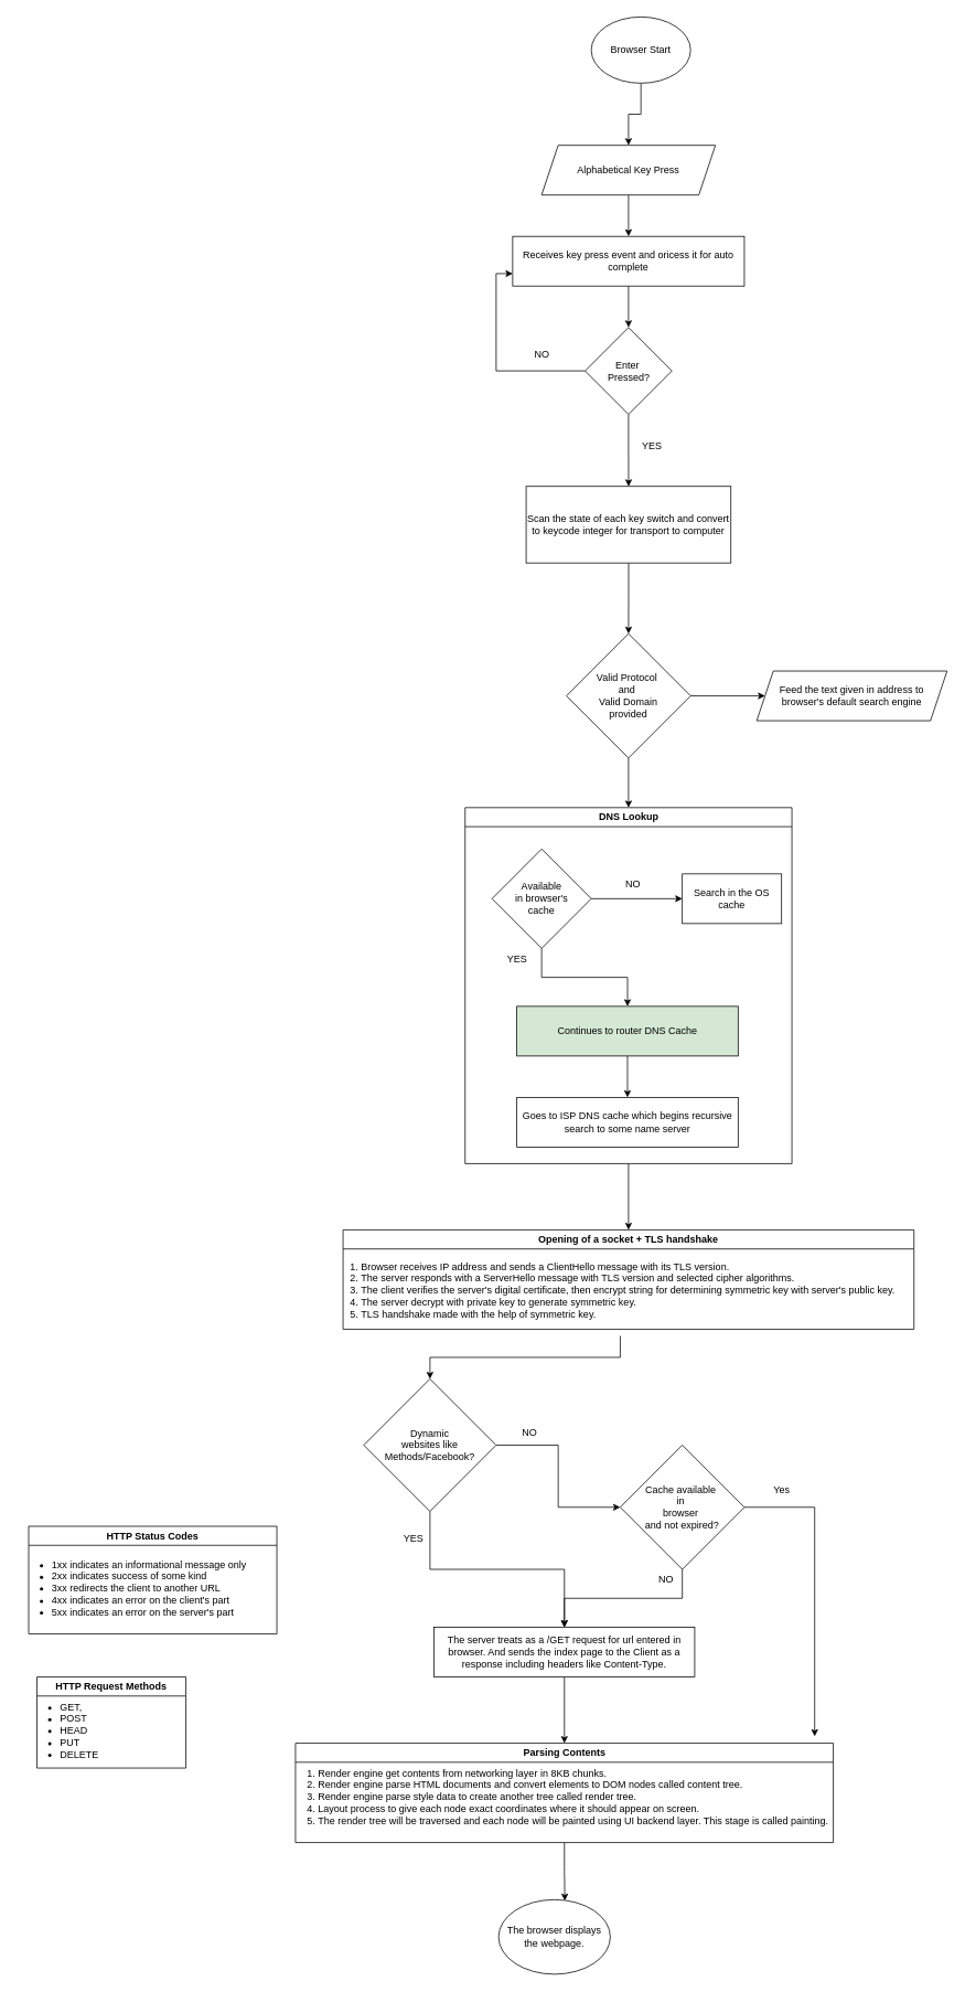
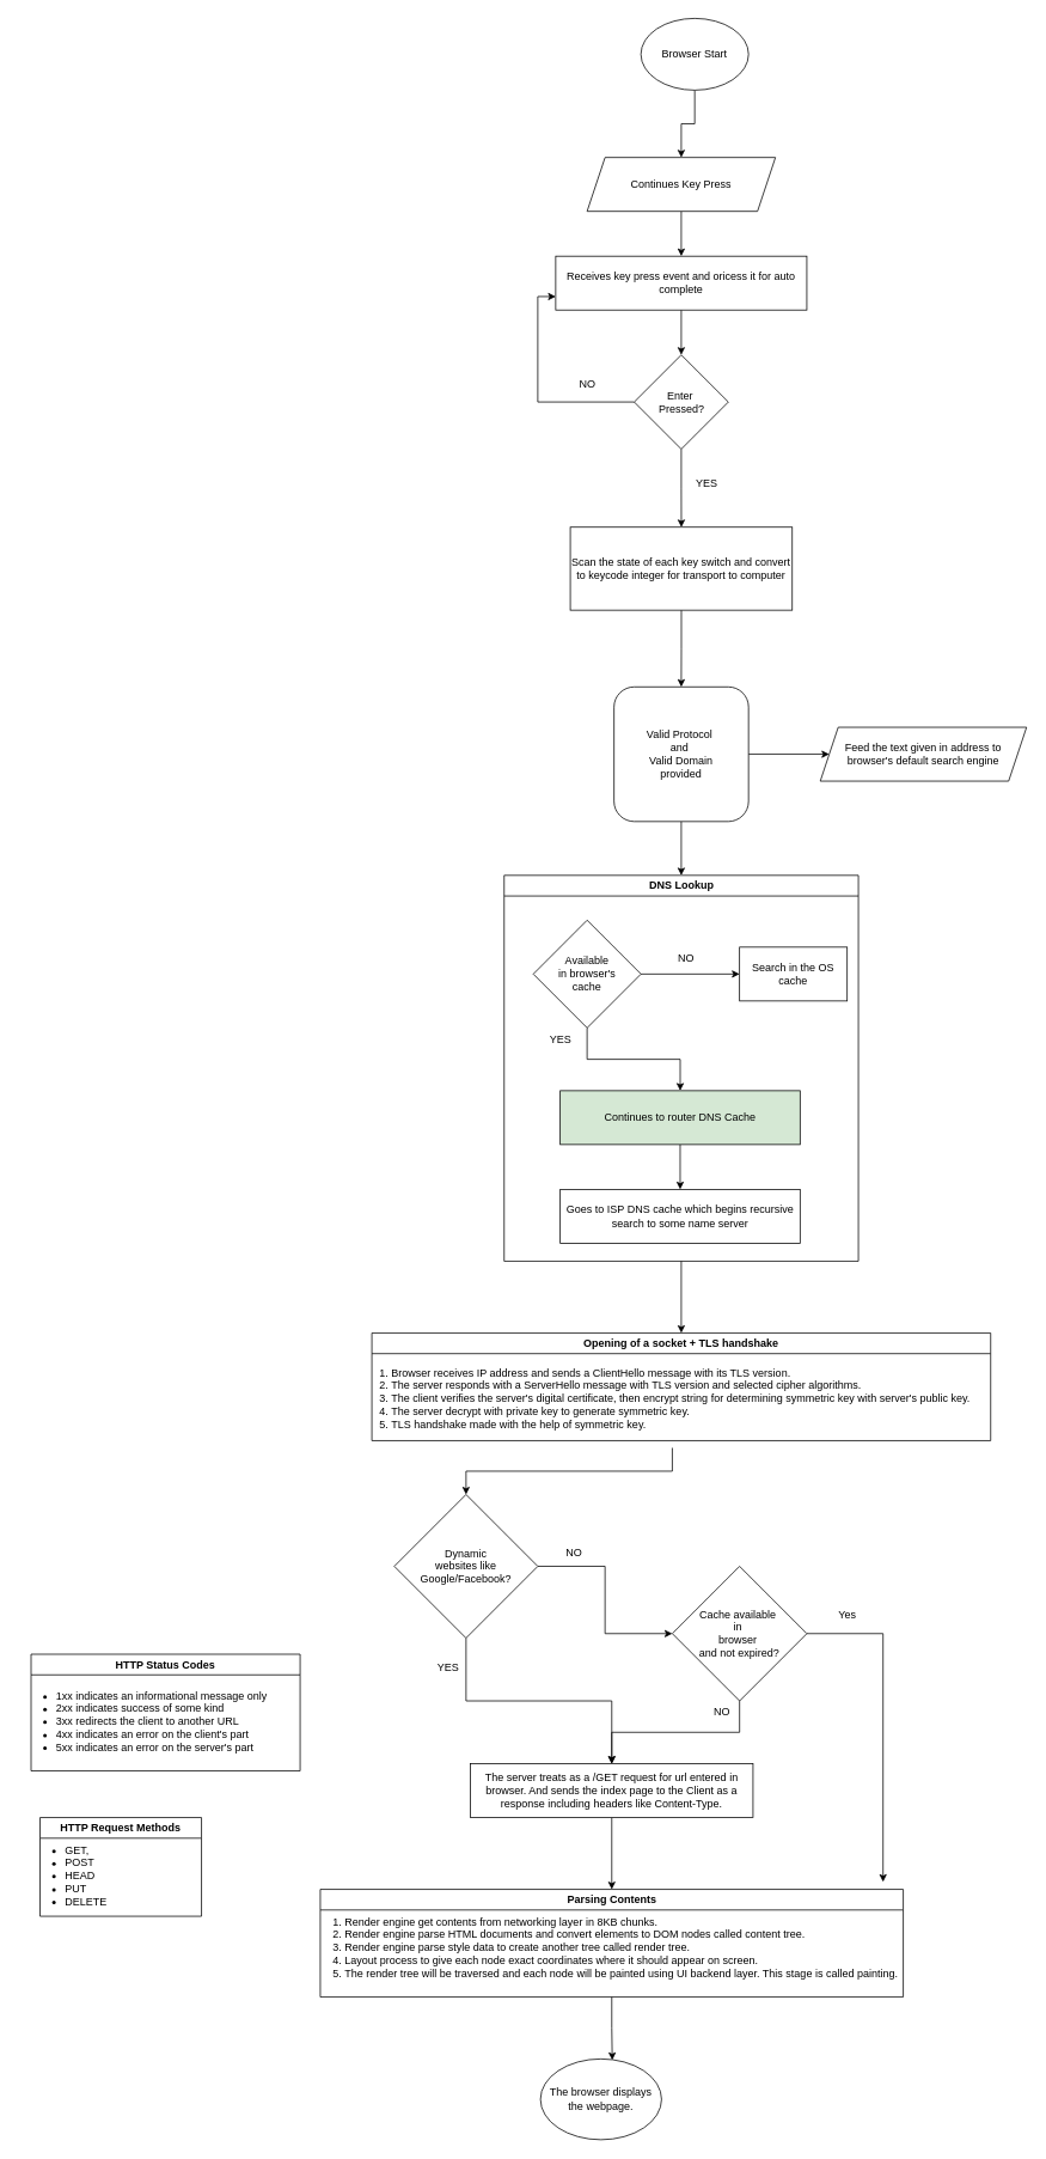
  <mxCell id="0" />
  <mxCell id="1" parent="0" />
  <mxCell id="2" value="" style="edgeStyle=orthogonalEdgeStyle;rounded=0;orthogonalLoop=1;jettySize=auto;html=1;" parent="1" source="3" target="5" edge="1"><mxGeometry relative="1" as="geometry" /></mxCell>
  <mxCell id="3" value="Browser Start" style="ellipse;whiteSpace=wrap;html=1;" parent="1" vertex="1"><mxGeometry x="714" y="20" width="120" height="80" as="geometry" /></mxCell>
  <mxCell id="4" value="" style="edgeStyle=orthogonalEdgeStyle;rounded=0;orthogonalLoop=1;jettySize=auto;html=1;" parent="1" source="5" target="7" edge="1"><mxGeometry relative="1" as="geometry" /></mxCell>
- <mxCell id="5" value="Alphabetical Key Press" style="shape=parallelogram;perimeter=parallelogramPerimeter;whiteSpace=wrap;html=1;fixedSize=1;" parent="1" vertex="1"><mxGeometry x="654" y="175" width="210" height="60" as="geometry" /></mxCell>
+ <mxCell id="5" value="Continues Key Press" style="shape=parallelogram;perimeter=parallelogramPerimeter;whiteSpace=wrap;html=1;fixedSize=1;" parent="1" vertex="1"><mxGeometry x="654" y="175" width="210" height="60" as="geometry" /></mxCell>
  <mxCell id="6" value="" style="edgeStyle=orthogonalEdgeStyle;rounded=0;orthogonalLoop=1;jettySize=auto;html=1;" parent="1" source="7" target="10" edge="1"><mxGeometry relative="1" as="geometry" /></mxCell>
  <mxCell id="7" value="Receives key press event and oricess it for auto complete" style="rounded=0;whiteSpace=wrap;html=1;" parent="1" vertex="1"><mxGeometry x="619" y="285" width="280" height="60" as="geometry" /></mxCell>
  <mxCell id="8" value="" style="edgeStyle=orthogonalEdgeStyle;rounded=0;orthogonalLoop=1;jettySize=auto;html=1;" parent="1" source="10" target="12" edge="1"><mxGeometry relative="1" as="geometry" /></mxCell>
  <mxCell id="9" style="edgeStyle=orthogonalEdgeStyle;rounded=0;orthogonalLoop=1;jettySize=auto;html=1;exitX=0;exitY=0.5;exitDx=0;exitDy=0;entryX=0;entryY=0.75;entryDx=0;entryDy=0;" parent="1" source="10" target="7" edge="1"><mxGeometry relative="1" as="geometry" /></mxCell>
  <mxCell id="10" value="Enter&amp;nbsp;&lt;div&gt;Pressed?&lt;/div&gt;" style="rhombus;whiteSpace=wrap;html=1;" parent="1" vertex="1"><mxGeometry x="706.5" y="395" width="105" height="105" as="geometry" /></mxCell>
  <mxCell id="11" value="" style="edgeStyle=orthogonalEdgeStyle;rounded=0;orthogonalLoop=1;jettySize=auto;html=1;" parent="1" source="12" target="17" edge="1"><mxGeometry relative="1" as="geometry" /></mxCell>
  <mxCell id="12" value="Scan the state of each key switch and convert to keycode integer for transport to computer" style="rounded=0;whiteSpace=wrap;html=1;" parent="1" vertex="1"><mxGeometry x="635.25" y="587" width="247.5" height="92.5" as="geometry" /></mxCell>
  <mxCell id="13" value="YES" style="text;html=1;align=center;verticalAlign=middle;resizable=0;points=[];autosize=1;strokeColor=none;fillColor=none;" parent="1" vertex="1"><mxGeometry x="761.5" y="523" width="50" height="30" as="geometry" /></mxCell>
  <mxCell id="14" value="NO" style="text;html=1;align=center;verticalAlign=middle;resizable=0;points=[];autosize=1;strokeColor=none;fillColor=none;" parent="1" vertex="1"><mxGeometry x="634" y="413" width="40" height="30" as="geometry" /></mxCell>
  <mxCell id="15" value="" style="edgeStyle=orthogonalEdgeStyle;rounded=0;orthogonalLoop=1;jettySize=auto;html=1;" edge="1" parent="1" source="17" target="18"><mxGeometry relative="1" as="geometry" /></mxCell>
  <mxCell id="16" style="edgeStyle=orthogonalEdgeStyle;rounded=0;orthogonalLoop=1;jettySize=auto;html=1;" edge="1" parent="1" source="17" target="20"><mxGeometry relative="1" as="geometry" /></mxCell>
- <mxCell id="17" value="Valid Protocol&amp;nbsp;&lt;div&gt;and&amp;nbsp;&lt;/div&gt;&lt;div&gt;Valid Domain&lt;/div&gt;&lt;div&gt;provided&lt;/div&gt;" style="rhombus;whiteSpace=wrap;html=1;" parent="1" vertex="1"><mxGeometry x="684" y="765" width="150" height="150" as="geometry" /></mxCell>
+ <mxCell id="17" value="Valid Protocol&amp;nbsp;&lt;div&gt;and&amp;nbsp;&lt;/div&gt;&lt;div&gt;Valid Domain&lt;/div&gt;&lt;div&gt;provided&lt;/div&gt;" style="whiteSpace=wrap;html=1;rounded=1;" parent="1" vertex="1"><mxGeometry x="684" y="765" width="150" height="150" as="geometry" /></mxCell>
  <mxCell id="18" value="Feed the text given in address to browser's default search engine" style="shape=parallelogram;perimeter=parallelogramPerimeter;whiteSpace=wrap;html=1;fixedSize=1;" vertex="1" parent="1"><mxGeometry x="914" y="810" width="230" height="60" as="geometry" /></mxCell>
  <mxCell id="19" value="" style="edgeStyle=orthogonalEdgeStyle;rounded=0;orthogonalLoop=1;jettySize=auto;html=1;" edge="1" parent="1" source="20" target="30"><mxGeometry relative="1" as="geometry" /></mxCell>
  <mxCell id="20" value="DNS Lookup" style="swimlane;whiteSpace=wrap;html=1;" vertex="1" parent="1"><mxGeometry x="561.5" y="975" width="395" height="430" as="geometry" /></mxCell>
  <mxCell id="21" value="" style="edgeStyle=orthogonalEdgeStyle;rounded=0;orthogonalLoop=1;jettySize=auto;html=1;" edge="1" parent="20" source="23" target="24"><mxGeometry relative="1" as="geometry" /></mxCell>
  <mxCell id="22" value="" style="edgeStyle=orthogonalEdgeStyle;rounded=0;orthogonalLoop=1;jettySize=auto;html=1;" edge="1" parent="20" source="23" target="26"><mxGeometry relative="1" as="geometry" /></mxCell>
  <mxCell id="23" value="Available&lt;div&gt;in browser's&lt;/div&gt;&lt;div&gt;cache&lt;/div&gt;" style="rhombus;whiteSpace=wrap;html=1;" vertex="1" parent="20"><mxGeometry x="32.5" y="50" width="120" height="120" as="geometry" /></mxCell>
  <mxCell id="24" value="Search in the OS cache" style="rounded=0;whiteSpace=wrap;html=1;" vertex="1" parent="20"><mxGeometry x="262.5" y="80" width="120" height="60" as="geometry" /></mxCell>
  <mxCell id="25" value="" style="edgeStyle=orthogonalEdgeStyle;rounded=0;orthogonalLoop=1;jettySize=auto;html=1;" edge="1" parent="20" source="26" target="27"><mxGeometry relative="1" as="geometry" /></mxCell>
  <mxCell id="26" value="Continues to router DNS Cache" style="rounded=0;whiteSpace=wrap;html=1;fillColor=#d5e8d4;" vertex="1" parent="20"><mxGeometry x="62.5" y="240" width="267.5" height="60" as="geometry" /></mxCell>
  <mxCell id="27" value="Goes to ISP DNS cache which begins recursive search to some name server" style="rounded=0;whiteSpace=wrap;html=1;" vertex="1" parent="20"><mxGeometry x="62.5" y="350" width="267.5" height="60" as="geometry" /></mxCell>
  <mxCell id="28" value="YES" style="text;html=1;align=center;verticalAlign=middle;resizable=0;points=[];autosize=1;strokeColor=none;fillColor=none;" vertex="1" parent="1"><mxGeometry x="599" y="1143" width="50" height="30" as="geometry" /></mxCell>
  <mxCell id="29" value="NO" style="text;html=1;align=center;verticalAlign=middle;resizable=0;points=[];autosize=1;strokeColor=none;fillColor=none;" vertex="1" parent="1"><mxGeometry x="744" y="1053" width="40" height="30" as="geometry" /></mxCell>
  <mxCell id="30" value="&lt;div&gt;Opening of a socket + TLS handshake&lt;/div&gt;" style="swimlane;whiteSpace=wrap;html=1;" vertex="1" parent="1"><mxGeometry x="414" y="1485" width="690" height="120" as="geometry" /></mxCell>
  <mxCell id="31" value="&lt;ol&gt;&lt;li&gt;Browser receives IP address and sends a ClientHello message with its TLS version.&lt;/li&gt;&lt;li&gt;The server responds with a ServerHello message with TLS version and selected cipher algorithms.&lt;/li&gt;&lt;li&gt;The client verifies the server's digital certificate, then encrypt string for determining symmetric key with server's public key.&lt;/li&gt;&lt;li&gt;The server decrypt with private key to generate symmetric key.&lt;/li&gt;&lt;li&gt;TLS handshake made with the help of symmetric key.&lt;/li&gt;&lt;/ol&gt;" style="text;html=1;align=left;verticalAlign=middle;resizable=0;points=[];autosize=1;strokeColor=none;fillColor=none;" vertex="1" parent="30"><mxGeometry x="-20" y="18" width="710" height="110" as="geometry" /></mxCell>
  <mxCell id="32" value="" style="edgeStyle=orthogonalEdgeStyle;rounded=0;orthogonalLoop=1;jettySize=auto;html=1;" edge="1" parent="1" source="34" target="38"><mxGeometry relative="1" as="geometry" /></mxCell>
  <mxCell id="33" style="edgeStyle=orthogonalEdgeStyle;rounded=0;orthogonalLoop=1;jettySize=auto;html=1;entryX=0.5;entryY=0;entryDx=0;entryDy=0;" edge="1" parent="1" source="34" target="42"><mxGeometry relative="1" as="geometry" /></mxCell>
- <mxCell id="34" value="Dynamic&lt;div&gt;websites like&lt;/div&gt;&lt;div&gt;Methods/Facebook?&lt;/div&gt;" style="rhombus;whiteSpace=wrap;html=1;" vertex="1" parent="1"><mxGeometry x="439" y="1665" width="160" height="160" as="geometry" /></mxCell>
+ <mxCell id="34" value="Dynamic&lt;div&gt;websites like&lt;/div&gt;&lt;div&gt;Google/Facebook?&lt;/div&gt;" style="rhombus;whiteSpace=wrap;html=1;" vertex="1" parent="1"><mxGeometry x="439" y="1665" width="160" height="160" as="geometry" /></mxCell>
  <mxCell id="35" value="" style="edgeStyle=orthogonalEdgeStyle;rounded=0;orthogonalLoop=1;jettySize=auto;html=1;" edge="1" parent="1" source="31" target="34"><mxGeometry relative="1" as="geometry" /></mxCell>
  <mxCell id="36" value="" style="edgeStyle=orthogonalEdgeStyle;rounded=0;orthogonalLoop=1;jettySize=auto;html=1;" edge="1" parent="1" source="38" target="42"><mxGeometry relative="1" as="geometry" /></mxCell>
  <mxCell id="37" style="edgeStyle=orthogonalEdgeStyle;rounded=0;orthogonalLoop=1;jettySize=auto;html=1;" edge="1" parent="1" source="38"><mxGeometry relative="1" as="geometry"><mxPoint x="984" y="2096.739" as="targetPoint" /><Array as="points"><mxPoint x="984" y="1820" /></Array></mxGeometry></mxCell>
  <mxCell id="38" value="Cache available&amp;nbsp;&lt;div&gt;in&amp;nbsp;&lt;/div&gt;&lt;div&gt;browser&amp;nbsp;&lt;/div&gt;&lt;div&gt;and not expired?&lt;/div&gt;" style="rhombus;whiteSpace=wrap;html=1;" vertex="1" parent="1"><mxGeometry x="749" y="1745" width="150" height="150" as="geometry" /></mxCell>
  <mxCell id="39" value="NO" style="text;html=1;align=center;verticalAlign=middle;resizable=0;points=[];autosize=1;strokeColor=none;fillColor=none;" vertex="1" parent="1"><mxGeometry x="619" y="1715" width="40" height="30" as="geometry" /></mxCell>
  <mxCell id="40" value="Yes" style="text;html=1;align=center;verticalAlign=middle;resizable=0;points=[];autosize=1;strokeColor=none;fillColor=none;" vertex="1" parent="1"><mxGeometry x="924" y="1785" width="40" height="30" as="geometry" /></mxCell>
  <mxCell id="41" style="edgeStyle=orthogonalEdgeStyle;rounded=0;orthogonalLoop=1;jettySize=auto;html=1;" edge="1" parent="1" source="42" target="49"><mxGeometry relative="1" as="geometry" /></mxCell>
  <mxCell id="42" value="The server treats as a /GET request for url entered in browser. And sends the index page to the Client as a response including headers like&amp;nbsp;Content-Type." style="rounded=0;whiteSpace=wrap;html=1;" vertex="1" parent="1"><mxGeometry x="524" y="1965" width="315" height="60" as="geometry" /></mxCell>
  <mxCell id="43" value="YES" style="text;html=1;align=center;verticalAlign=middle;resizable=0;points=[];autosize=1;strokeColor=none;fillColor=none;" vertex="1" parent="1"><mxGeometry x="474" y="1843" width="50" height="30" as="geometry" /></mxCell>
  <mxCell id="44" value="NO" style="text;html=1;align=center;verticalAlign=middle;resizable=0;points=[];autosize=1;strokeColor=none;fillColor=none;" vertex="1" parent="1"><mxGeometry x="784" y="1893" width="40" height="30" as="geometry" /></mxCell>
  <mxCell id="45" value="HTTP Status Codes" style="swimlane;whiteSpace=wrap;html=1;" vertex="1" parent="1"><mxGeometry x="34" y="1843" width="300" height="130" as="geometry" /></mxCell>
  <mxCell id="46" value="&lt;div&gt;&lt;ul&gt;&lt;li&gt;1xx indicates an informational message only&lt;/li&gt;&lt;li&gt;2xx indicates success of some kind&lt;/li&gt;&lt;li&gt;3xx redirects the client to another URL&lt;/li&gt;&lt;li&gt;4xx indicates an error on the client's part&lt;/li&gt;&lt;li&gt;5xx indicates an error on the server's part&lt;/li&gt;&lt;/ul&gt;&lt;/div&gt;" style="text;html=1;align=left;verticalAlign=middle;resizable=0;points=[];autosize=1;strokeColor=none;fillColor=none;" vertex="1" parent="45"><mxGeometry x="-14" y="20" width="300" height="110" as="geometry" /></mxCell>
  <mxCell id="47" value="HTTP Request Methods" style="swimlane;whiteSpace=wrap;html=1;startSize=23;" vertex="1" parent="1"><mxGeometry x="44" y="2025" width="180" height="110" as="geometry" /></mxCell>
  <mxCell id="48" value="&lt;ul&gt;&lt;li style=&quot;text-align: left;&quot;&gt;GET,&lt;/li&gt;&lt;li style=&quot;text-align: left;&quot;&gt;POST&lt;/li&gt;&lt;li style=&quot;text-align: left;&quot;&gt;HEAD&lt;/li&gt;&lt;li style=&quot;text-align: left;&quot;&gt;PUT&lt;/li&gt;&lt;li style=&quot;text-align: left;&quot;&gt;DELETE&lt;/li&gt;&lt;/ul&gt;&lt;div style=&quot;text-align: left;&quot;&gt;&lt;/div&gt;" style="text;html=1;align=center;verticalAlign=middle;resizable=0;points=[];autosize=1;strokeColor=none;fillColor=none;" vertex="1" parent="47"><mxGeometry x="-24" y="10" width="110" height="110" as="geometry" /></mxCell>
  <mxCell id="49" value="Parsing Contents" style="swimlane;whiteSpace=wrap;html=1;" vertex="1" parent="1"><mxGeometry x="356.5" y="2105" width="650" height="120" as="geometry" /></mxCell>
  <mxCell id="50" value="&lt;ol&gt;&lt;li&gt;Render engine get contents from networking layer in 8KB chunks.&lt;/li&gt;&lt;li&gt;Render engine parse HTML documents and convert elements to DOM nodes called content tree.&lt;/li&gt;&lt;li&gt;Render engine parse style data to create another tree called render tree.&lt;/li&gt;&lt;li&gt;Layout process to give each node exact coordinates where it should appear on screen.&lt;/li&gt;&lt;li&gt;The render tree will be traversed and each node will be painted using UI backend layer. This stage is called painting.&amp;nbsp;&lt;/li&gt;&lt;/ol&gt;" style="text;html=1;align=left;verticalAlign=middle;resizable=0;points=[];autosize=1;strokeColor=none;fillColor=none;" vertex="1" parent="49"><mxGeometry x="-15" y="10" width="680" height="110" as="geometry" /></mxCell>
  <mxCell id="51" value="The browser displays the webpage." style="ellipse;whiteSpace=wrap;html=1;" vertex="1" parent="1"><mxGeometry x="602" y="2294" width="135" height="90" as="geometry" /></mxCell>
  <mxCell id="52" style="edgeStyle=orthogonalEdgeStyle;rounded=0;orthogonalLoop=1;jettySize=auto;html=1;entryX=0.593;entryY=0.014;entryDx=0;entryDy=0;entryPerimeter=0;" edge="1" parent="1" source="50" target="51"><mxGeometry relative="1" as="geometry" /></mxCell>
